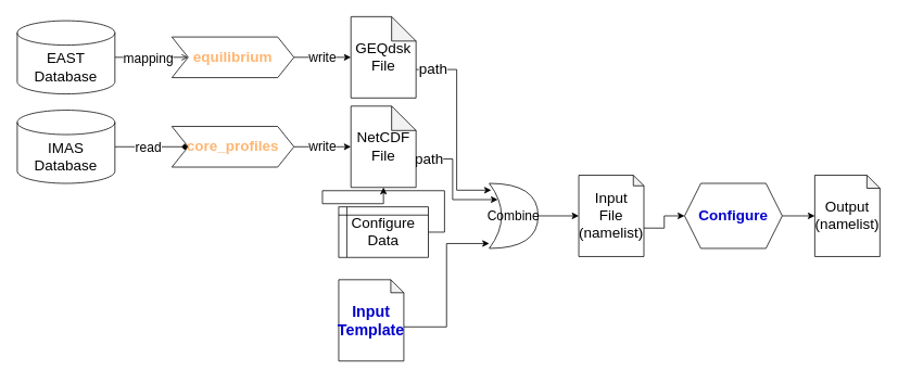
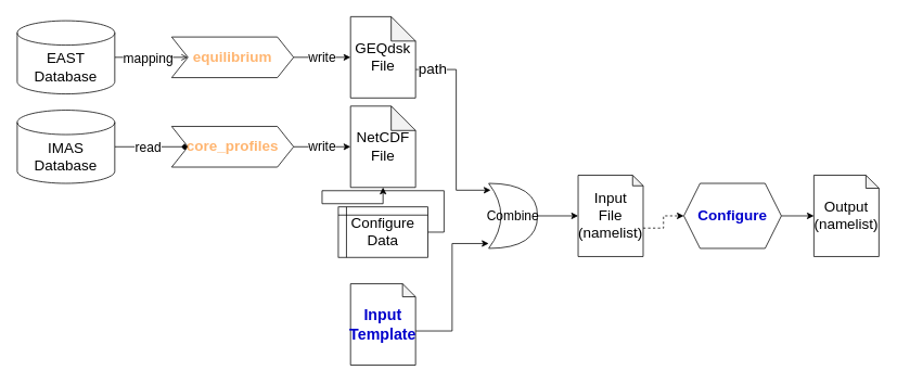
  <mxCell id="0" />
  <mxCell id="1" parent="0" />
  <mxCell id="2" style="edgeStyle=orthogonalEdgeStyle;rounded=0;orthogonalLoop=1;jettySize=auto;html=1;exitX=1;exitY=0.5;exitDx=0;exitDy=0;exitPerimeter=0;entryX=0;entryY=0.5;entryDx=0;entryDy=0;fontSize=18;endArrow=open;" parent="1" source="11" target="5" edge="1"><mxGeometry relative="1" as="geometry"><mxPoint x="140" y="80" as="sourcePoint" /></mxGeometry></mxCell>
  <mxCell id="3" value="&lt;font style=&quot;font-size: 16px&quot;&gt;mapping&lt;/font&gt;" style="edgeLabel;html=1;align=center;verticalAlign=middle;resizable=0;points=[];" vertex="1" connectable="0" parent="2"><mxGeometry x="-0.258" y="-4" relative="1" as="geometry"><mxPoint x="7" y="-4" as="offset" /></mxGeometry></mxCell>
  <mxCell id="4" value="&lt;font style=&quot;font-size: 16px&quot;&gt;write&lt;/font&gt;" style="edgeStyle=orthogonalEdgeStyle;rounded=0;orthogonalLoop=1;jettySize=auto;html=1;exitX=1;exitY=0.5;exitDx=0;exitDy=0;fontSize=18;" parent="1" source="5" target="14" edge="1"><mxGeometry relative="1" as="geometry" /></mxCell>
  <mxCell id="5" value="&lt;font color=&quot;#ffb570&quot;&gt;&lt;b&gt;equilibrium&lt;/b&gt;&lt;/font&gt;" style="shape=step;perimeter=stepPerimeter;whiteSpace=wrap;html=1;fixedSize=1;fontSize=18;" parent="1" vertex="1"><mxGeometry x="210" y="45" width="150" height="50" as="geometry" /></mxCell>
  <mxCell id="6" value="write" style="edgeStyle=orthogonalEdgeStyle;rounded=0;orthogonalLoop=1;jettySize=auto;html=1;exitX=1;exitY=0.5;exitDx=0;exitDy=0;fontSize=16;" parent="1" source="7" target="17" edge="1"><mxGeometry relative="1" as="geometry" /></mxCell>
  <mxCell id="7" value="&lt;b&gt;&lt;font color=&quot;#ffb570&quot;&gt;core_profiles&lt;/font&gt;&lt;/b&gt;" style="shape=step;perimeter=stepPerimeter;whiteSpace=wrap;html=1;fixedSize=1;fontSize=18;" parent="1" vertex="1"><mxGeometry x="210" y="155" width="150" height="50" as="geometry" /></mxCell>
  <mxCell id="8" style="edgeStyle=orthogonalEdgeStyle;rounded=0;orthogonalLoop=1;jettySize=auto;html=1;exitX=1;exitY=0.5;exitDx=0;exitDy=0;exitPerimeter=0;entryX=0;entryY=0.5;entryDx=0;entryDy=0;fontSize=19;endArrow=diamond;" parent="1" source="10" target="7" edge="1"><mxGeometry relative="1" as="geometry" /></mxCell>
  <mxCell id="9" value="&lt;font style=&quot;font-size: 16px&quot;&gt;read&lt;/font&gt;" style="edgeLabel;html=1;align=center;verticalAlign=middle;resizable=0;points=[];" vertex="1" connectable="0" parent="8"><mxGeometry x="-0.324" relative="1" as="geometry"><mxPoint x="10" as="offset" /></mxGeometry></mxCell>
  <mxCell id="10" value="IMAS&lt;br&gt;Database" style="shape=cylinder3;whiteSpace=wrap;html=1;boundedLbl=1;backgroundOutline=1;size=15;fontSize=18;" parent="1" vertex="1"><mxGeometry x="20" y="135" width="120" height="90" as="geometry" /></mxCell>
  <mxCell id="11" value="EAST&lt;br&gt;Database" style="shape=cylinder3;whiteSpace=wrap;html=1;boundedLbl=1;backgroundOutline=1;size=15;fontSize=18;" parent="1" vertex="1"><mxGeometry x="20" y="25" width="120" height="90" as="geometry" /></mxCell>
  <mxCell id="12" style="edgeStyle=orthogonalEdgeStyle;rounded=0;orthogonalLoop=1;jettySize=auto;html=1;exitX=0;exitY=0;exitDx=80;exitDy=65;exitPerimeter=0;entryX=0.04;entryY=0.105;entryDx=0;entryDy=0;entryPerimeter=0;fontSize=18;" parent="1" source="14" target="28" edge="1"><mxGeometry relative="1" as="geometry"><Array as="points"><mxPoint x="560" y="85" /><mxPoint x="560" y="233" /></Array></mxGeometry></mxCell>
  <mxCell id="13" value="path" style="edgeLabel;html=1;align=center;verticalAlign=middle;resizable=0;points=[];fontSize=18;" parent="12" vertex="1" connectable="0"><mxGeometry x="-0.736" y="1" relative="1" as="geometry"><mxPoint x="-12" as="offset" /></mxGeometry></mxCell>
  <mxCell id="14" value="GEQdsk&lt;br&gt;File" style="shape=note;whiteSpace=wrap;html=1;backgroundOutline=1;darkOpacity=0.05;fontSize=18;" parent="1" vertex="1"><mxGeometry x="430" y="20" width="80" height="100" as="geometry" /></mxCell>
- <mxCell id="15" style="edgeStyle=orthogonalEdgeStyle;rounded=0;orthogonalLoop=1;jettySize=auto;html=1;exitX=0;exitY=0;exitDx=80;exitDy=65;exitPerimeter=0;entryX=0.175;entryY=0.25;entryDx=0;entryDy=0;entryPerimeter=0;fontSize=18;" parent="1" source="17" target="28" edge="1"><mxGeometry relative="1" as="geometry" /></mxCell>
- <mxCell id="16" value="path" style="edgeLabel;html=1;align=center;verticalAlign=middle;resizable=0;points=[];fontSize=18;" parent="15" vertex="1" connectable="0"><mxGeometry x="-0.495" relative="1" as="geometry"><mxPoint x="-23" as="offset" /></mxGeometry></mxCell>
  <mxCell id="17" value="NetCDF&lt;br&gt;File" style="shape=note;whiteSpace=wrap;html=1;backgroundOutline=1;darkOpacity=0.05;fontSize=18;" parent="1" vertex="1"><mxGeometry x="430" y="130" width="80" height="100" as="geometry" /></mxCell>
  <mxCell id="18" style="edgeStyle=orthogonalEdgeStyle;rounded=0;orthogonalLoop=1;jettySize=auto;html=1;exitX=1;exitY=0.5;exitDx=0;exitDy=0;fontSize=18;" parent="1" source="19" target="17" edge="1"><mxGeometry relative="1" as="geometry" /></mxCell>
  <mxCell id="19" value="Configure&lt;br&gt;Data" style="shape=internalStorage;whiteSpace=wrap;html=1;backgroundOutline=1;fontSize=18;dx=10;dy=10;" parent="1" vertex="1"><mxGeometry x="415" y="254" width="110" height="62" as="geometry" /></mxCell>
  <mxCell id="20" style="edgeStyle=orthogonalEdgeStyle;rounded=0;orthogonalLoop=1;jettySize=auto;html=1;exitX=1;exitY=0.5;exitDx=0;exitDy=0;exitPerimeter=0;fontSize=18;" parent="1" source="28" target="24" edge="1"><mxGeometry relative="1" as="geometry" /></mxCell>
  <mxCell id="21" style="edgeStyle=orthogonalEdgeStyle;rounded=0;orthogonalLoop=1;jettySize=auto;html=1;exitX=0;exitY=0;exitDx=80;exitDy=58;exitPerimeter=0;entryX=0;entryY=0.925;entryDx=0;entryDy=0;entryPerimeter=0;fontSize=16;" edge="1" parent="1" source="22" target="28"><mxGeometry relative="1" as="geometry" /></mxCell>
- <mxCell id="22" value="&lt;b style=&quot;font-size: 19px&quot;&gt;&lt;font color=&quot;#0000cc&quot;&gt;Input&lt;br&gt;Template&lt;/font&gt;&lt;/b&gt;" style="shape=note;whiteSpace=wrap;html=1;backgroundOutline=1;darkOpacity=0.05;fontSize=18;size=16;" parent="1" vertex="1"><mxGeometry x="415" y="343.5" width="80" height="100" as="geometry" /></mxCell>
- <mxCell id="23" style="edgeStyle=orthogonalEdgeStyle;rounded=0;orthogonalLoop=1;jettySize=auto;html=1;exitX=0;exitY=0;exitDx=80;exitDy=65;exitPerimeter=0;entryX=0;entryY=0.5;entryDx=0;entryDy=0;fontSize=18;" parent="1" source="24" target="26" edge="1"><mxGeometry relative="1" as="geometry" /></mxCell>
+ <mxCell id="22" value="&lt;b style=&quot;font-size: 19px&quot;&gt;&lt;font color=&quot;#0000cc&quot;&gt;Input&lt;br&gt;Template&lt;/font&gt;&lt;/b&gt;" style="shape=note;whiteSpace=wrap;html=1;backgroundOutline=1;darkOpacity=0.05;fontSize=18;size=16;" parent="1" vertex="1"><mxGeometry x="430" y="348.5" width="80" height="100" as="geometry" /></mxCell>
+ <mxCell id="23" style="edgeStyle=orthogonalEdgeStyle;rounded=0;orthogonalLoop=1;jettySize=auto;html=1;exitX=0;exitY=0;exitDx=80;exitDy=65;exitPerimeter=0;entryX=0;entryY=0.5;entryDx=0;entryDy=0;fontSize=18;dashed=1;" parent="1" source="24" target="26" edge="1"><mxGeometry relative="1" as="geometry" /></mxCell>
  <mxCell id="24" value="Input&lt;br&gt;File&lt;br&gt;(namelist)" style="shape=note;whiteSpace=wrap;html=1;backgroundOutline=1;darkOpacity=0.05;fontSize=18;size=13;" parent="1" vertex="1"><mxGeometry x="710" y="215" width="80" height="100" as="geometry" /></mxCell>
  <mxCell id="25" style="edgeStyle=orthogonalEdgeStyle;rounded=0;orthogonalLoop=1;jettySize=auto;html=1;exitX=1;exitY=0.5;exitDx=0;exitDy=0;entryX=0;entryY=0.5;entryDx=0;entryDy=0;entryPerimeter=0;fontSize=18;" parent="1" source="26" target="27" edge="1"><mxGeometry relative="1" as="geometry" /></mxCell>
  <mxCell id="26" value="&lt;font color=&quot;#0000cc&quot;&gt;&lt;b&gt;Configure&lt;/b&gt;&lt;/font&gt;" style="shape=hexagon;perimeter=hexagonPerimeter2;whiteSpace=wrap;html=1;fixedSize=1;fontSize=18;" parent="1" vertex="1"><mxGeometry x="840" y="225" width="120" height="80" as="geometry" /></mxCell>
  <mxCell id="27" value="Output&lt;br&gt;(namelist)" style="shape=note;whiteSpace=wrap;html=1;backgroundOutline=1;darkOpacity=0.05;fontSize=18;size=16;" parent="1" vertex="1"><mxGeometry x="1000" y="215" width="80" height="100" as="geometry" /></mxCell>
  <mxCell id="28" value="Combine" style="shape=xor;whiteSpace=wrap;html=1;fontSize=16;" vertex="1" parent="1"><mxGeometry x="600" y="225" width="60" height="80" as="geometry" /></mxCell>
